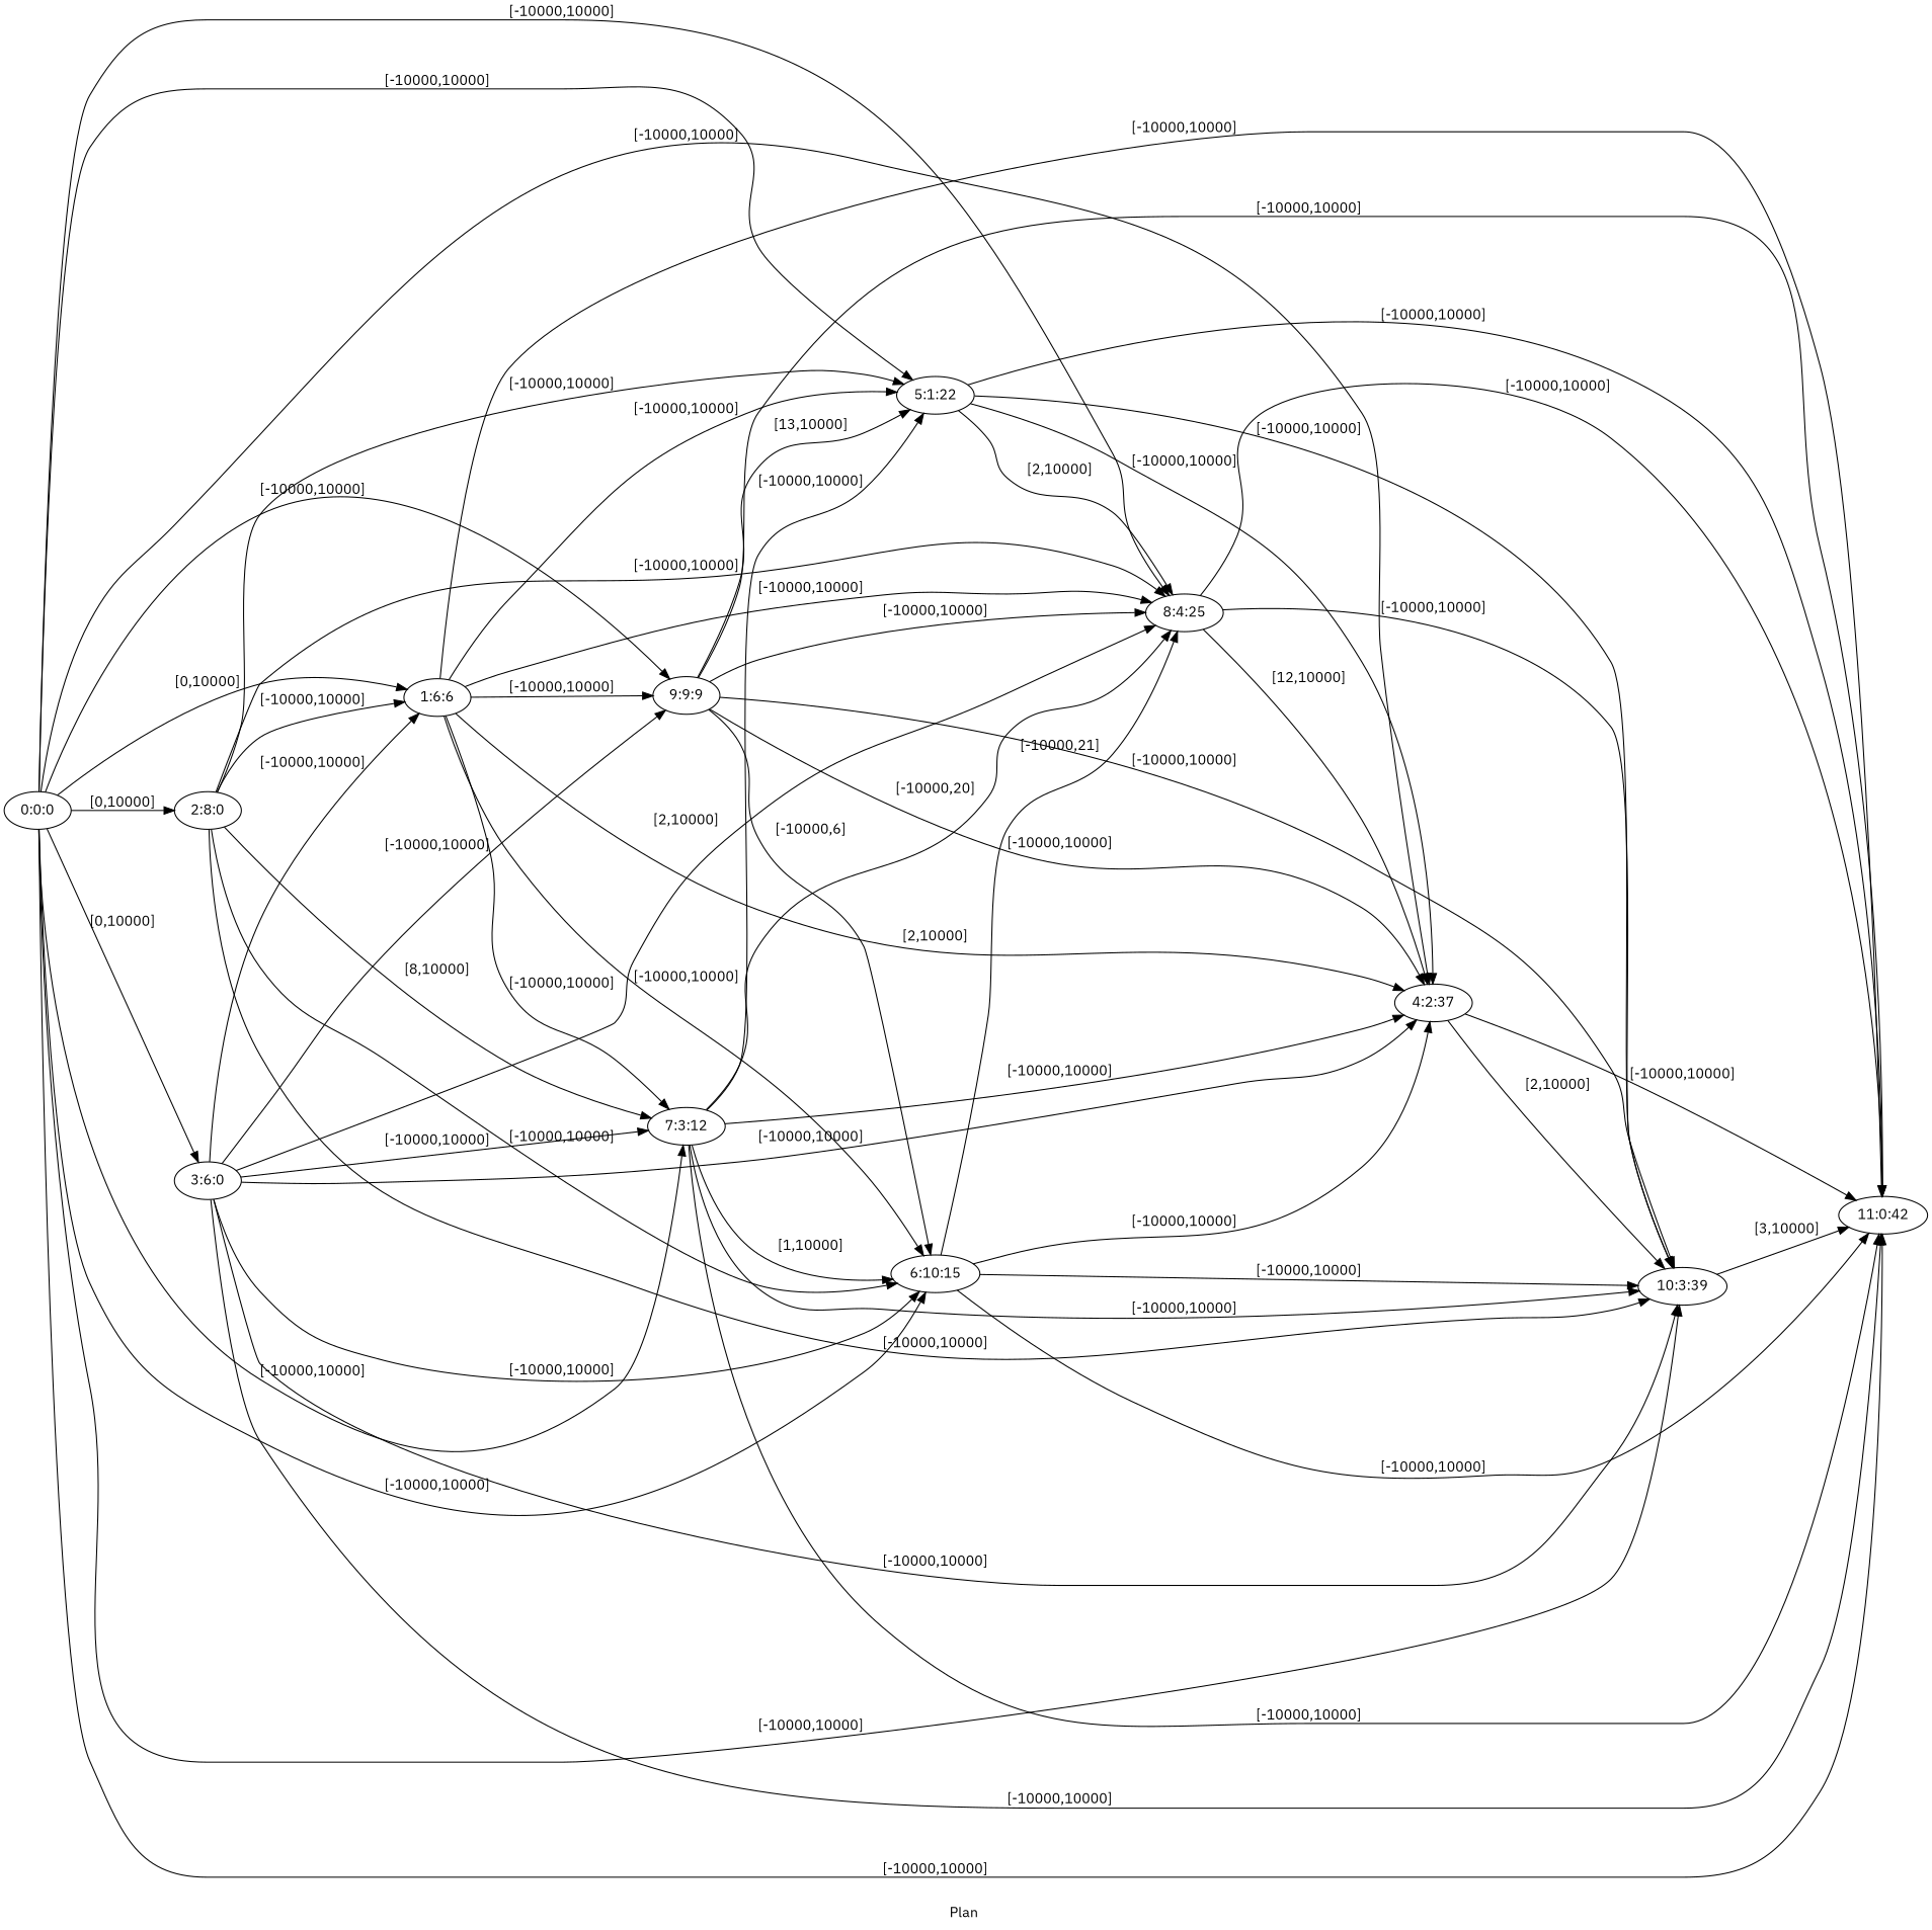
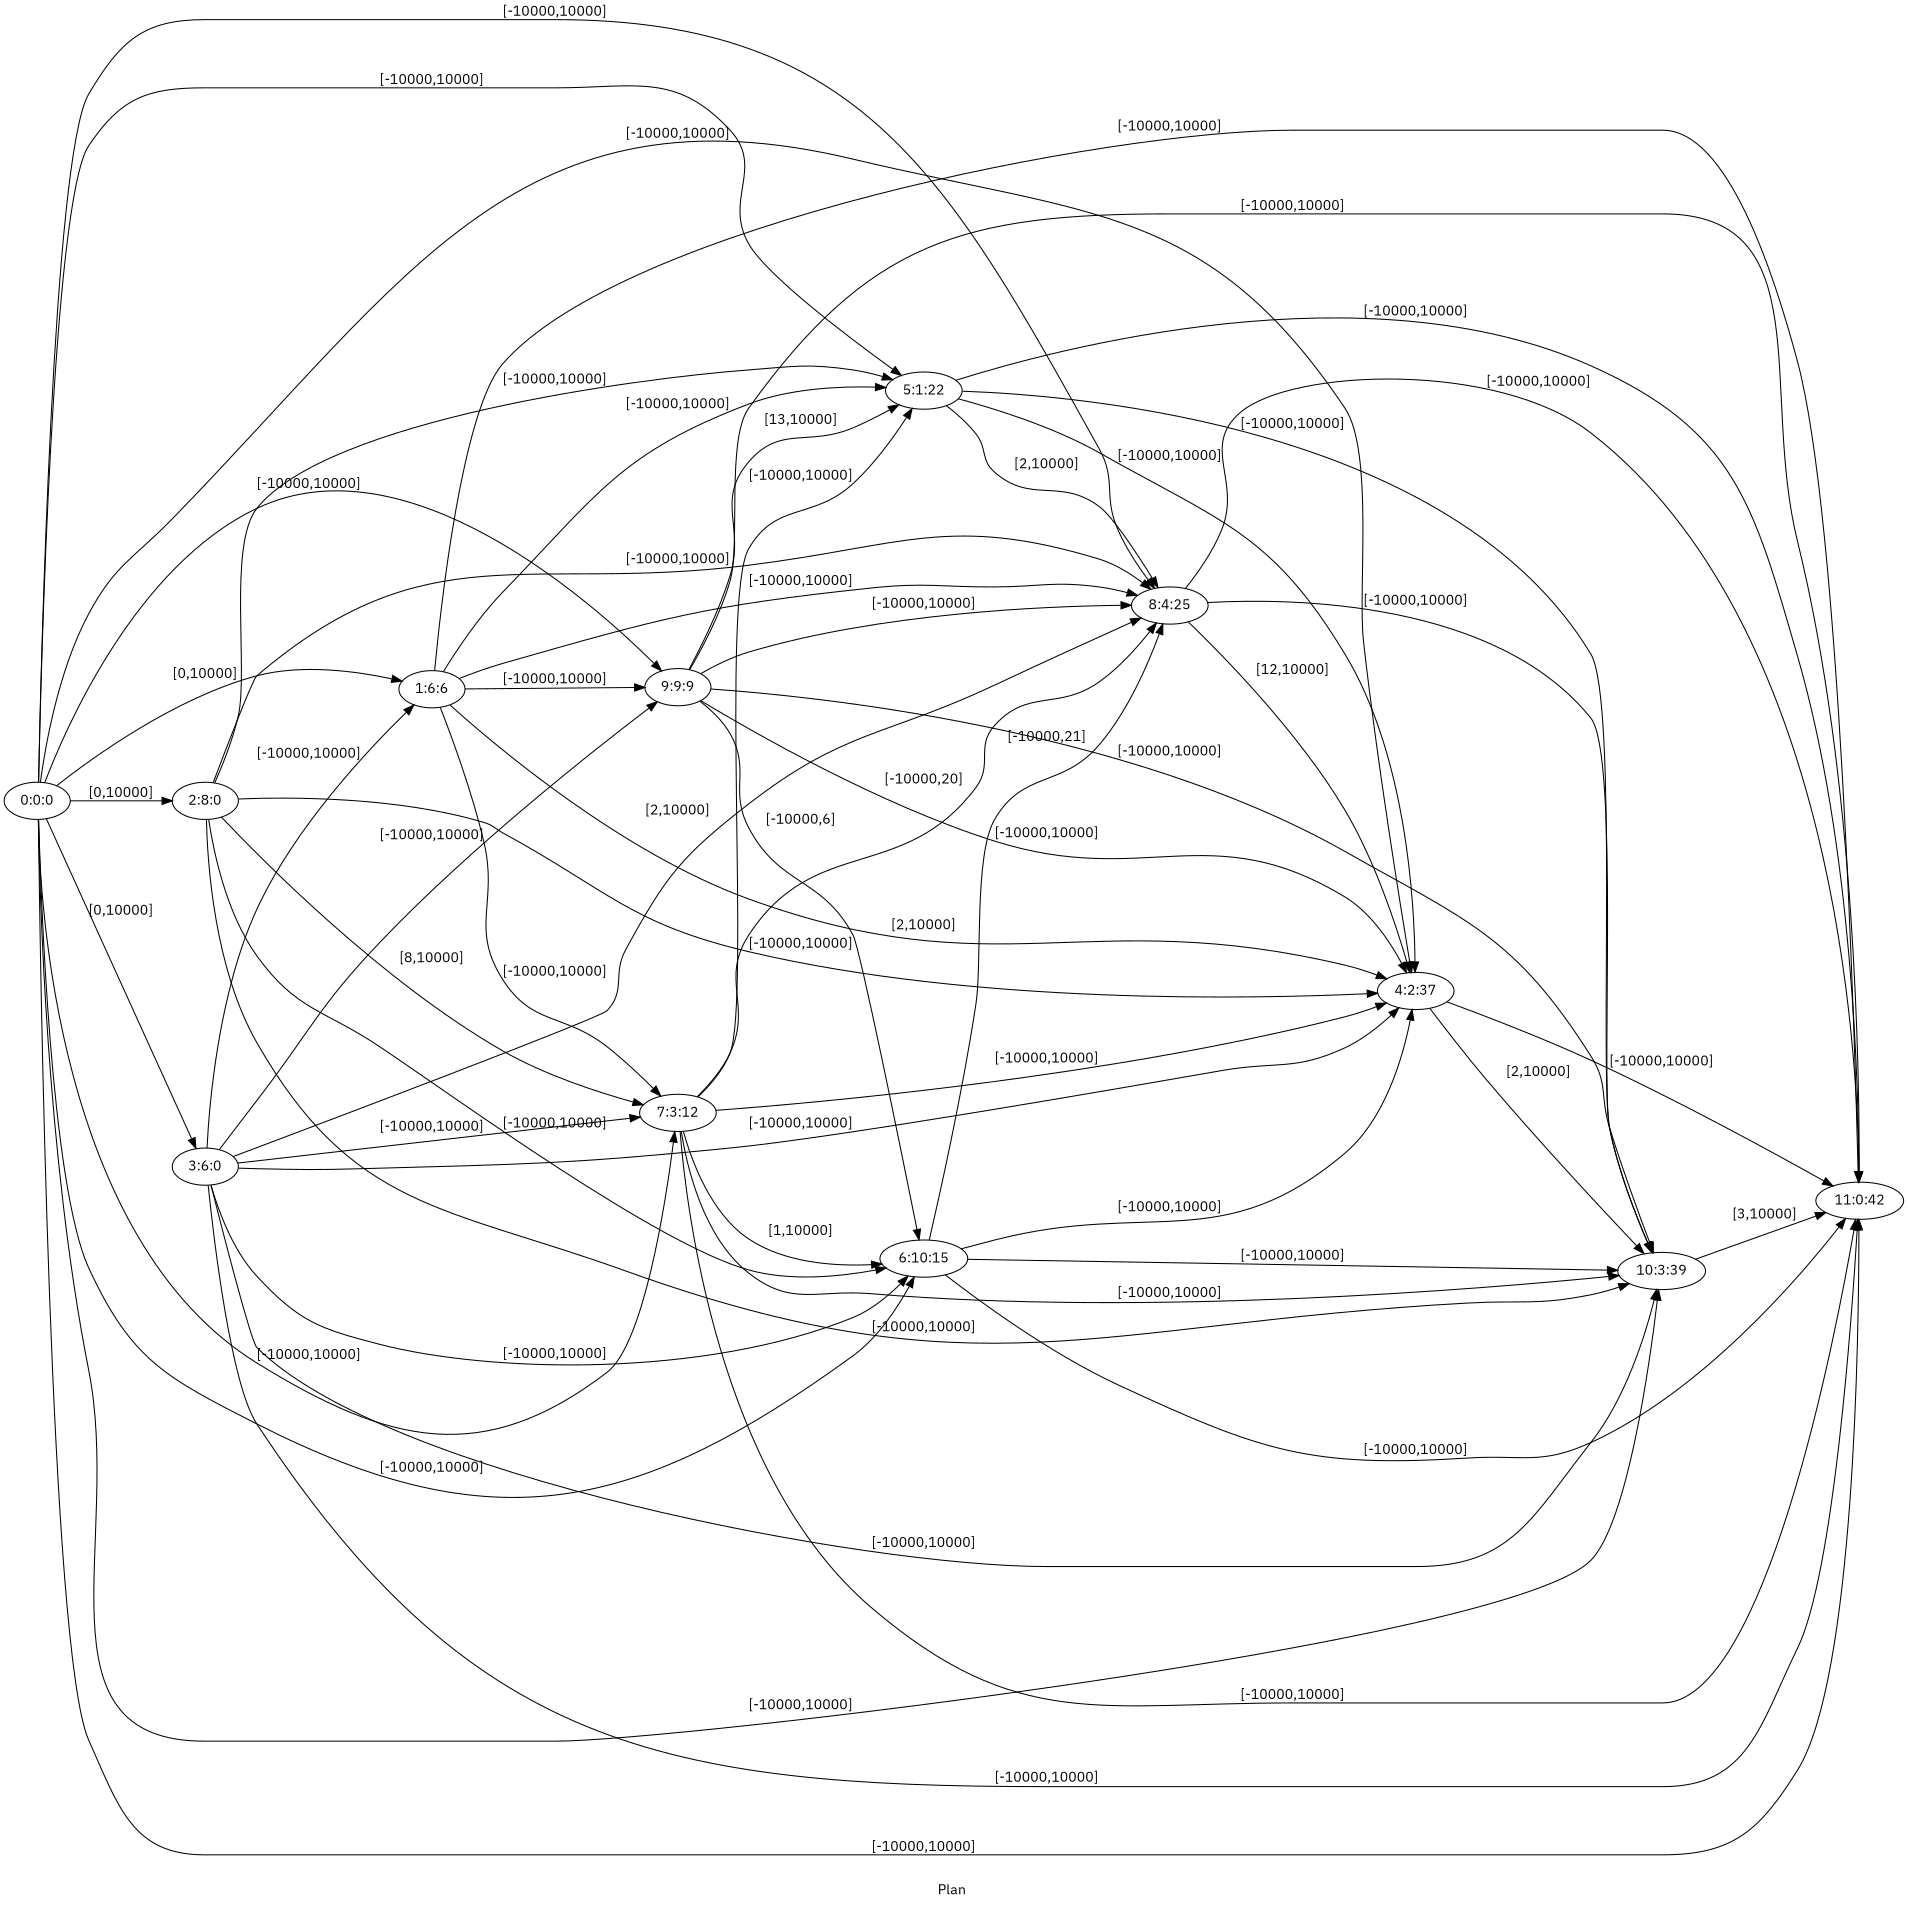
  digraph {
    fldt=0.519369
    fontname="IBM Plex Sans"
    label="Plan "
    nodesep=.45
    rankdir=LR
    node [fontname="IBM Plex Sans"]
    edge [fontname="IBM Plex Sans"]
    "0:0:0"
    "1:6:6"
    "2:8:0"
    "3:6:0"
    "4:2:37"
    "5:1:22"
    "6:10:15"
    "7:3:12"
    "8:4:25"
    "9:9:9"
    "10:3:39"
    "11:0:42"
    "0:0:0" -> "1:6:6" [label="[0,10000]"]
    "0:0:0" -> "2:8:0" [label="[0,10000]"]
    "0:0:0" -> "3:6:0" [label="[0,10000]"]
    "0:0:0" -> "4:2:37" [label="[-10000,10000]"]
    "0:0:0" -> "5:1:22" [label="[-10000,10000]"]
    "0:0:0" -> "6:10:15" [label="[-10000,10000]"]
    "0:0:0" -> "7:3:12" [label="[-10000,10000]"]
    "0:0:0" -> "8:4:25" [label="[-10000,10000]"]
    "0:0:0" -> "9:9:9" [label="[-10000,10000]"]
    "0:0:0" -> "10:3:39" [label="[-10000,10000]"]
    "0:0:0" -> "11:0:42" [label="[-10000,10000]"]
    "1:6:6" -> "4:2:37" [label="[2,10000]"]
    "1:6:6" -> "5:1:22" [label="[-10000,10000]"]
-   "1:6:6" -> "6:10:15" [label="[-10000,10000]"]
    "1:6:6" -> "7:3:12" [label="[-10000,10000]"]
    "1:6:6" -> "8:4:25" [label="[-10000,10000]"]
    "1:6:6" -> "9:9:9" [label="[-10000,10000]"]
    "1:6:6" -> "11:0:42" [label="[-10000,10000]"]
-   "2:8:0" -> "1:6:6" [label="[-10000,10000]"]
+   "2:8:0" -> "4:2:37" [label="[-10000,10000]"]
    "2:8:0" -> "5:1:22" [label="[-10000,10000]"]
    "2:8:0" -> "6:10:15" [label="[-10000,10000]"]
    "2:8:0" -> "7:3:12" [label="[8,10000]"]
    "2:8:0" -> "8:4:25" [label="[-10000,10000]"]
    "2:8:0" -> "10:3:39" [label="[-10000,10000]"]
    "3:6:0" -> "1:6:6" [label="[-10000,10000]"]
    "3:6:0" -> "4:2:37" [label="[-10000,10000]"]
    "3:6:0" -> "6:10:15" [label="[-10000,10000]"]
    "3:6:0" -> "7:3:12" [label="[-10000,10000]"]
    "3:6:0" -> "8:4:25" [label="[2,10000]"]
    "3:6:0" -> "9:9:9" [label="[-10000,10000]"]
    "3:6:0" -> "10:3:39" [label="[-10000,10000]"]
    "3:6:0" -> "11:0:42" [label="[-10000,10000]"]
    "4:2:37" -> "10:3:39" [label="[2,10000]"]
    "4:2:37" -> "11:0:42" [label="[-10000,10000]"]
    "5:1:22" -> "4:2:37" [label="[-10000,10000]"]
    "5:1:22" -> "8:4:25" [label="[2,10000]"]
    "5:1:22" -> "10:3:39" [label="[-10000,10000]"]
    "5:1:22" -> "11:0:42" [label="[-10000,10000]"]
    "6:10:15" -> "4:2:37" [label="[-10000,10000]"]
    "6:10:15" -> "8:4:25" [label="[-10000,21]"]
    "6:10:15" -> "10:3:39" [label="[-10000,10000]"]
    "6:10:15" -> "11:0:42" [label="[-10000,10000]"]
    "7:3:12" -> "4:2:37" [label="[-10000,10000]"]
    "7:3:12" -> "5:1:22" [label="[-10000,10000]"]
    "7:3:12" -> "6:10:15" [label="[1,10000]"]
    "7:3:12" -> "8:4:25" [label="[-10000,20]"]
    "7:3:12" -> "10:3:39" [label="[-10000,10000]"]
    "7:3:12" -> "11:0:42" [label="[-10000,10000]"]
    "8:4:25" -> "4:2:37" [label="[12,10000]"]
    "8:4:25" -> "10:3:39" [label="[-10000,10000]"]
    "8:4:25" -> "11:0:42" [label="[-10000,10000]"]
    "9:9:9" -> "4:2:37" [label="[-10000,10000]"]
    "9:9:9" -> "5:1:22" [label="[13,10000]"]
    "9:9:9" -> "6:10:15" [label="[-10000,6]"]
    "9:9:9" -> "8:4:25" [label="[-10000,10000]"]
    "9:9:9" -> "10:3:39" [label="[-10000,10000]"]
    "9:9:9" -> "11:0:42" [label="[-10000,10000]"]
    "10:3:39" -> "11:0:42" [label="[3,10000]"]
  }
